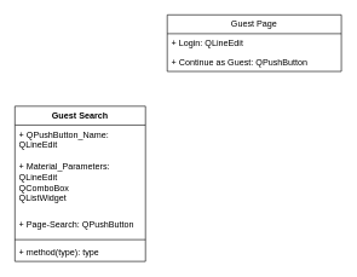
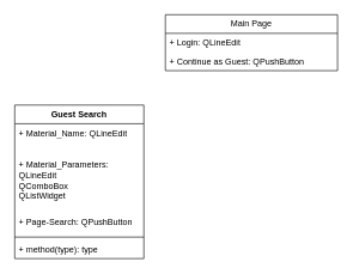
  <mxCell id="0" />
  <mxCell id="1" parent="0" />
- <mxCell id="2" value="Guest Page" style="swimlane;fontStyle=0;childLayout=stackLayout;horizontal=1;startSize=26;fillColor=none;horizontalStack=0;resizeParent=1;resizeParentMax=0;resizeLast=0;collapsible=1;marginBottom=0;whiteSpace=wrap;html=1;" vertex="1" parent="1"><mxGeometry x="230" y="20" width="240" height="78" as="geometry" /></mxCell>
+ <mxCell id="2" value="Main Page" style="swimlane;fontStyle=0;childLayout=stackLayout;horizontal=1;startSize=26;fillColor=none;horizontalStack=0;resizeParent=1;resizeParentMax=0;resizeLast=0;collapsible=1;marginBottom=0;whiteSpace=wrap;html=1;" vertex="1" parent="1"><mxGeometry x="230" y="20" width="240" height="78" as="geometry" /></mxCell>
  <mxCell id="3" value="+ Login: QLineEdit" style="text;strokeColor=none;fillColor=none;align=left;verticalAlign=top;spacingLeft=4;spacingRight=4;overflow=hidden;rotatable=0;points=[[0,0.5],[1,0.5]];portConstraint=eastwest;whiteSpace=wrap;html=1;" vertex="1" parent="2"><mxGeometry y="26" width="240" height="26" as="geometry" /></mxCell>
  <mxCell id="4" value="+ Continue as Guest:&amp;nbsp;QPushButton" style="text;strokeColor=none;fillColor=none;align=left;verticalAlign=top;spacingLeft=4;spacingRight=4;overflow=hidden;rotatable=0;points=[[0,0.5],[1,0.5]];portConstraint=eastwest;whiteSpace=wrap;html=1;" vertex="1" parent="2"><mxGeometry y="52" width="240" height="26" as="geometry" /></mxCell>
  <mxCell id="5" value="Guest Search" style="swimlane;fontStyle=1;align=center;verticalAlign=top;childLayout=stackLayout;horizontal=1;startSize=26;horizontalStack=0;resizeParent=1;resizeParentMax=0;resizeLast=0;collapsible=1;marginBottom=0;whiteSpace=wrap;html=1;" vertex="1" parent="1"><mxGeometry x="20" y="146" width="180" height="214" as="geometry" /></mxCell>
- <mxCell id="6" value="+ QPushButton_Name: QLineEdit" style="text;strokeColor=none;fillColor=none;align=left;verticalAlign=top;spacingLeft=4;spacingRight=4;overflow=hidden;rotatable=0;points=[[0,0.5],[1,0.5]];portConstraint=eastwest;whiteSpace=wrap;html=1;" vertex="1" parent="5"><mxGeometry y="26" width="180" height="44" as="geometry" /></mxCell>
+ <mxCell id="6" value="+ Material_Name: QLineEdit" style="text;strokeColor=none;fillColor=none;align=left;verticalAlign=top;spacingLeft=4;spacingRight=4;overflow=hidden;rotatable=0;points=[[0,0.5],[1,0.5]];portConstraint=eastwest;whiteSpace=wrap;html=1;" vertex="1" parent="5"><mxGeometry y="26" width="180" height="44" as="geometry" /></mxCell>
  <mxCell id="7" value="+ Material_Parameters: QLineEdit&lt;br&gt;QComboBox&lt;br&gt;QListWidget" style="text;strokeColor=none;fillColor=none;align=left;verticalAlign=top;spacingLeft=4;spacingRight=4;overflow=hidden;rotatable=0;points=[[0,0.5],[1,0.5]];portConstraint=eastwest;whiteSpace=wrap;html=1;" vertex="1" parent="5"><mxGeometry y="70" width="180" height="80" as="geometry" /></mxCell>
  <mxCell id="8" value="+ Page-Search: QPushButton" style="text;strokeColor=none;fillColor=none;align=left;verticalAlign=top;spacingLeft=4;spacingRight=4;overflow=hidden;rotatable=0;points=[[0,0.5],[1,0.5]];portConstraint=eastwest;whiteSpace=wrap;html=1;" vertex="1" parent="5"><mxGeometry y="150" width="180" height="30" as="geometry" /></mxCell>
  <mxCell id="9" value="" style="line;strokeWidth=1;fillColor=none;align=left;verticalAlign=middle;spacingTop=-1;spacingLeft=3;spacingRight=3;rotatable=0;labelPosition=right;points=[];portConstraint=eastwest;strokeColor=inherit;" vertex="1" parent="5"><mxGeometry y="180" width="180" height="8" as="geometry" /></mxCell>
  <mxCell id="10" value="+ method(type): type" style="text;strokeColor=none;fillColor=none;align=left;verticalAlign=top;spacingLeft=4;spacingRight=4;overflow=hidden;rotatable=0;points=[[0,0.5],[1,0.5]];portConstraint=eastwest;whiteSpace=wrap;html=1;" vertex="1" parent="5"><mxGeometry y="188" width="180" height="26" as="geometry" /></mxCell>
